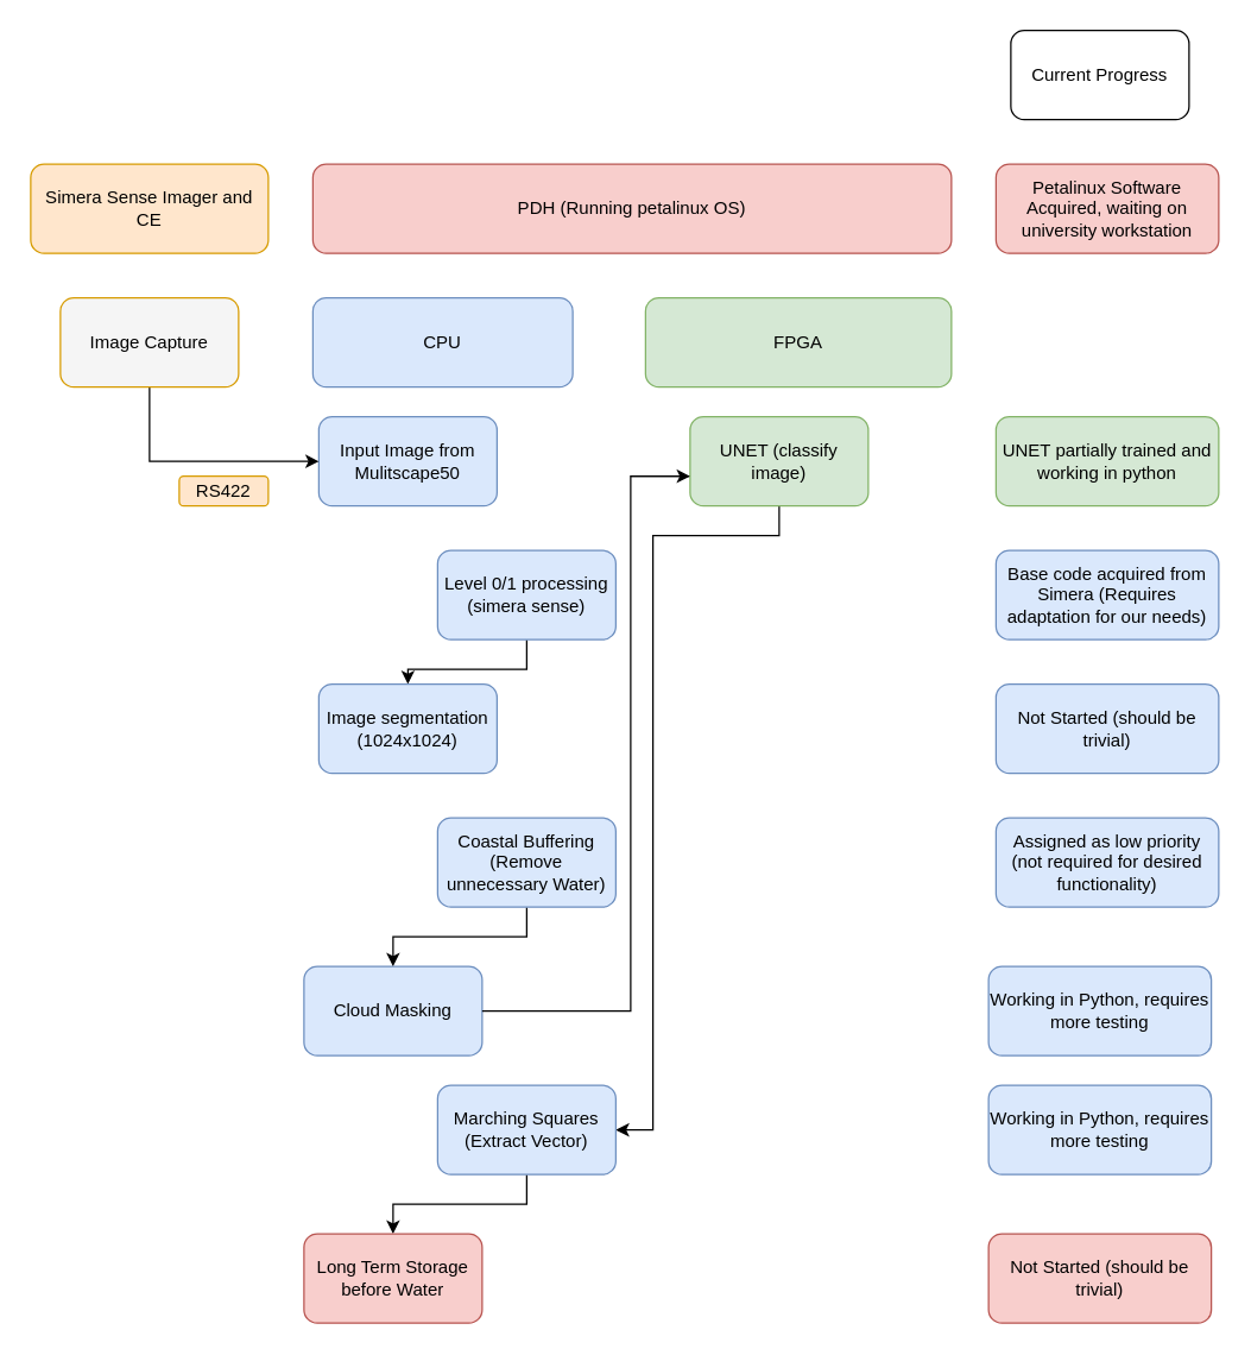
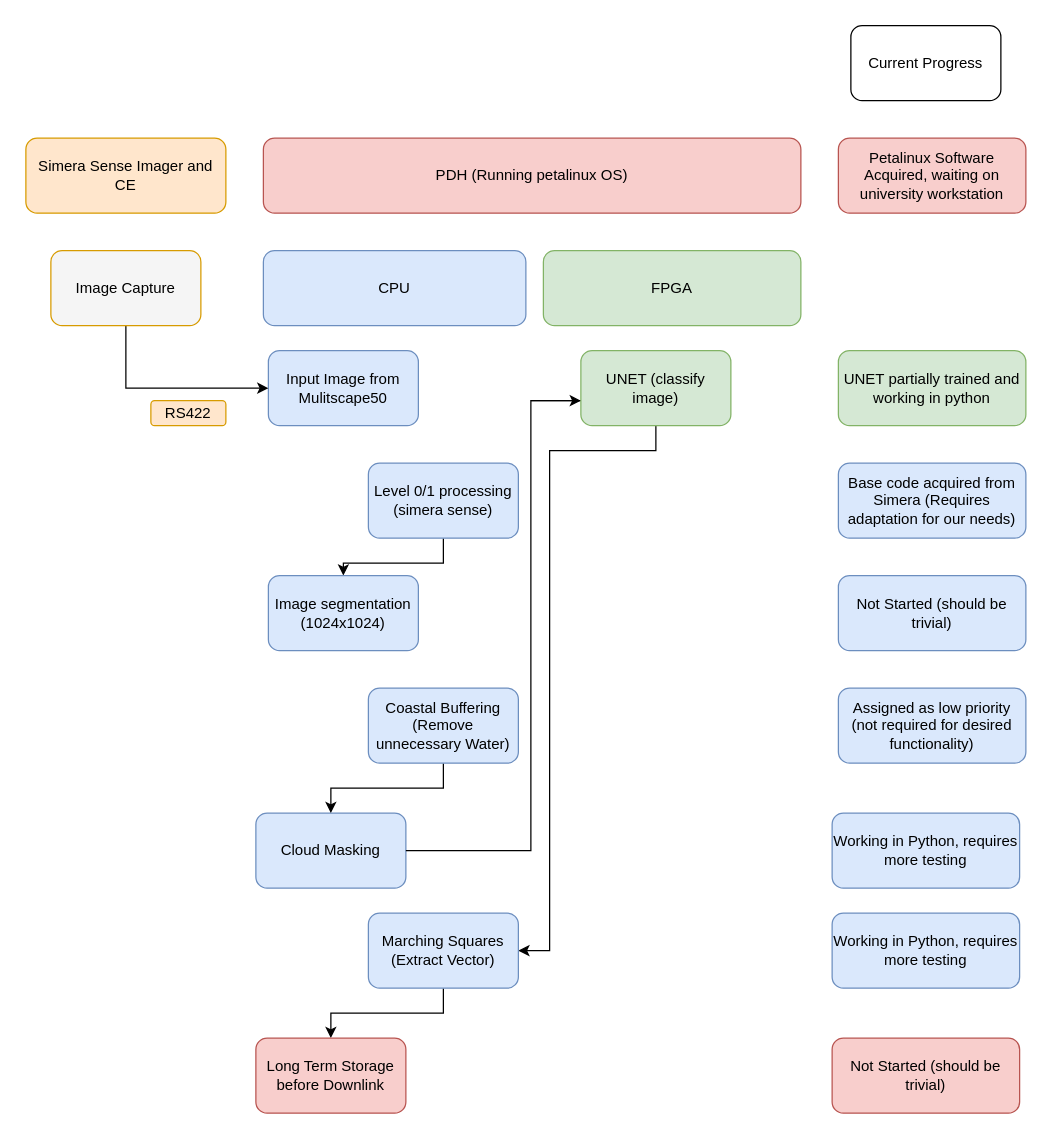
  <mxCell id="0" />
  <mxCell id="1" parent="0" />
- <mxCell id="2" value="CPU" style="rounded=1;whiteSpace=wrap;html=1;fillColor=#dae8fc;strokeColor=#6c8ebf;" vertex="1" parent="1"><mxGeometry x="210" y="200" width="175" height="60" as="geometry" /></mxCell>
+ <mxCell id="2" value="CPU" style="rounded=1;whiteSpace=wrap;html=1;fillColor=#dae8fc;strokeColor=#6c8ebf;" vertex="1" parent="1"><mxGeometry x="210" y="200" width="210" height="60" as="geometry" /></mxCell>
  <mxCell id="3" value="FPGA" style="rounded=1;whiteSpace=wrap;html=1;fillColor=#d5e8d4;strokeColor=#82b366;" vertex="1" parent="1"><mxGeometry x="434" y="200" width="206" height="60" as="geometry" /></mxCell>
  <mxCell id="4" value="Input Image from Mulitscape50" style="rounded=1;whiteSpace=wrap;html=1;fillColor=#dae8fc;strokeColor=#6c8ebf;" vertex="1" parent="1"><mxGeometry x="214" y="280" width="120" height="60" as="geometry" /></mxCell>
  <mxCell id="5" style="edgeStyle=orthogonalEdgeStyle;rounded=0;orthogonalLoop=1;jettySize=auto;html=1;" edge="1" parent="1" source="6" target="7"><mxGeometry relative="1" as="geometry" /></mxCell>
  <mxCell id="6" value="Level 0/1 processing (simera sense)" style="rounded=1;whiteSpace=wrap;html=1;fillColor=#dae8fc;strokeColor=#6c8ebf;" vertex="1" parent="1"><mxGeometry x="294" y="370" width="120" height="60" as="geometry" /></mxCell>
  <mxCell id="7" value="Image segmentation (1024x1024)" style="rounded=1;whiteSpace=wrap;html=1;fillColor=#dae8fc;strokeColor=#6c8ebf;" vertex="1" parent="1"><mxGeometry x="214" y="460" width="120" height="60" as="geometry" /></mxCell>
  <mxCell id="8" style="edgeStyle=orthogonalEdgeStyle;rounded=0;orthogonalLoop=1;jettySize=auto;html=1;" edge="1" parent="1" source="14"><mxGeometry relative="1" as="geometry"><mxPoint x="494" y="320" as="targetPoint" /><Array as="points"><mxPoint x="424" y="320" /><mxPoint x="534" y="320" /></Array></mxGeometry></mxCell>
  <mxCell id="9" value="Cloud Masking" style="rounded=1;whiteSpace=wrap;html=1;fillColor=#dae8fc;strokeColor=#6c8ebf;" vertex="1" parent="1"><mxGeometry x="204" y="650" width="120" height="60" as="geometry" /></mxCell>
  <mxCell id="10" style="edgeStyle=orthogonalEdgeStyle;rounded=0;orthogonalLoop=1;jettySize=auto;html=1;entryX=0.5;entryY=0;entryDx=0;entryDy=0;" edge="1" parent="1" source="11" target="9"><mxGeometry relative="1" as="geometry" /></mxCell>
  <mxCell id="11" value="Coastal Buffering&lt;div&gt;(Remove unnecessary Water)&lt;/div&gt;" style="rounded=1;whiteSpace=wrap;html=1;fillColor=#dae8fc;strokeColor=#6c8ebf;" vertex="1" parent="1"><mxGeometry x="294" y="550" width="120" height="60" as="geometry" /></mxCell>
  <mxCell id="12" value="" style="edgeStyle=orthogonalEdgeStyle;rounded=0;orthogonalLoop=1;jettySize=auto;html=1;" edge="1" parent="1" source="9"><mxGeometry relative="1" as="geometry"><mxPoint x="324" y="670" as="sourcePoint" /><mxPoint x="464" y="320" as="targetPoint" /><Array as="points"><mxPoint x="424" y="680" /><mxPoint x="424" y="320" /></Array></mxGeometry></mxCell>
  <mxCell id="13" style="edgeStyle=orthogonalEdgeStyle;rounded=0;orthogonalLoop=1;jettySize=auto;html=1;entryX=1;entryY=0.5;entryDx=0;entryDy=0;" edge="1" parent="1" source="14" target="16"><mxGeometry relative="1" as="geometry"><Array as="points"><mxPoint x="524" y="360" /><mxPoint x="439" y="360" /><mxPoint x="439" y="760" /></Array></mxGeometry></mxCell>
  <mxCell id="14" value="UNET (classify image)" style="rounded=1;whiteSpace=wrap;html=1;fillColor=#d5e8d4;strokeColor=#82b366;" vertex="1" parent="1"><mxGeometry x="464" y="280" width="120" height="60" as="geometry" /></mxCell>
  <mxCell id="15" style="edgeStyle=orthogonalEdgeStyle;rounded=0;orthogonalLoop=1;jettySize=auto;html=1;entryX=0.5;entryY=0;entryDx=0;entryDy=0;" edge="1" parent="1" source="16" target="17"><mxGeometry relative="1" as="geometry" /></mxCell>
  <mxCell id="16" value="Marching Squares (Extract Vector)" style="rounded=1;whiteSpace=wrap;html=1;fillColor=#dae8fc;strokeColor=#6c8ebf;" vertex="1" parent="1"><mxGeometry x="294" y="730" width="120" height="60" as="geometry" /></mxCell>
- <mxCell id="17" value="Long Term Storage before Water" style="rounded=1;whiteSpace=wrap;html=1;fillColor=#f8cecc;strokeColor=#b85450;" vertex="1" parent="1"><mxGeometry x="204" y="830" width="120" height="60" as="geometry" /></mxCell>
+ <mxCell id="17" value="Long Term Storage before Downlink" style="rounded=1;whiteSpace=wrap;html=1;fillColor=#f8cecc;strokeColor=#b85450;" vertex="1" parent="1"><mxGeometry x="204" y="830" width="120" height="60" as="geometry" /></mxCell>
  <mxCell id="18" value="PDH (Running petalinux OS)" style="rounded=1;whiteSpace=wrap;html=1;fillColor=#f8cecc;strokeColor=#b85450;" vertex="1" parent="1"><mxGeometry x="210" y="110" width="430" height="60" as="geometry" /></mxCell>
  <mxCell id="19" value="Simera Sense Imager and CE" style="rounded=1;whiteSpace=wrap;html=1;fillColor=#ffe6cc;strokeColor=#d79b00;" vertex="1" parent="1"><mxGeometry x="20" y="110" width="160" height="60" as="geometry" /></mxCell>
  <mxCell id="20" style="edgeStyle=orthogonalEdgeStyle;rounded=0;orthogonalLoop=1;jettySize=auto;html=1;entryX=0;entryY=0.5;entryDx=0;entryDy=0;" edge="1" parent="1" source="21" target="4"><mxGeometry relative="1" as="geometry"><Array as="points"><mxPoint x="100" y="310" /></Array></mxGeometry></mxCell>
  <mxCell id="21" value="Image Capture" style="rounded=1;whiteSpace=wrap;html=1;fillColor=#f5f5f5;strokeColor=#d79b00;" vertex="1" parent="1"><mxGeometry x="40" y="200" width="120" height="60" as="geometry" /></mxCell>
  <mxCell id="22" value="RS422" style="rounded=1;whiteSpace=wrap;html=1;fillColor=#ffe6cc;strokeColor=#d79b00;" vertex="1" parent="1"><mxGeometry x="120" y="320" width="60" height="20" as="geometry" /></mxCell>
  <mxCell id="23" value="Current Progress" style="rounded=1;whiteSpace=wrap;html=1;" vertex="1" parent="1"><mxGeometry x="680" y="20" width="120" height="60" as="geometry" /></mxCell>
  <mxCell id="24" value="Petalinux Software Acquired, waiting on university workstation" style="rounded=1;whiteSpace=wrap;html=1;fillColor=#f8cecc;strokeColor=#b85450;" vertex="1" parent="1"><mxGeometry x="670" y="110" width="150" height="60" as="geometry" /></mxCell>
  <mxCell id="25" value="UNET partially trained and working in python" style="rounded=1;whiteSpace=wrap;html=1;fillColor=#d5e8d4;strokeColor=#82b366;" vertex="1" parent="1"><mxGeometry x="670" y="280" width="150" height="60" as="geometry" /></mxCell>
  <mxCell id="26" value="Base code acquired from Simera (Requires adaptation for our needs)" style="rounded=1;whiteSpace=wrap;html=1;fillColor=#dae8fc;strokeColor=#6c8ebf;" vertex="1" parent="1"><mxGeometry x="670" y="370" width="150" height="60" as="geometry" /></mxCell>
  <mxCell id="27" value="Not Started (should be trivial)" style="rounded=1;whiteSpace=wrap;html=1;fillColor=#dae8fc;strokeColor=#6c8ebf;" vertex="1" parent="1"><mxGeometry x="670" y="460" width="150" height="60" as="geometry" /></mxCell>
  <mxCell id="28" value="Assigned as low priority (not required for desired functionality)" style="rounded=1;whiteSpace=wrap;html=1;fillColor=#dae8fc;strokeColor=#6c8ebf;" vertex="1" parent="1"><mxGeometry x="670" y="550" width="150" height="60" as="geometry" /></mxCell>
  <mxCell id="29" value="Working in Python, requires more testing" style="rounded=1;whiteSpace=wrap;html=1;fillColor=#dae8fc;strokeColor=#6c8ebf;" vertex="1" parent="1"><mxGeometry x="665" y="650" width="150" height="60" as="geometry" /></mxCell>
  <mxCell id="30" value="Working in Python, requires more testing" style="rounded=1;whiteSpace=wrap;html=1;fillColor=#dae8fc;strokeColor=#6c8ebf;" vertex="1" parent="1"><mxGeometry x="665" y="730" width="150" height="60" as="geometry" /></mxCell>
  <mxCell id="31" value="Not Started (should be trivial)" style="rounded=1;whiteSpace=wrap;html=1;fillColor=#f8cecc;strokeColor=#b85450;" vertex="1" parent="1"><mxGeometry x="665" y="830" width="150" height="60" as="geometry" /></mxCell>
